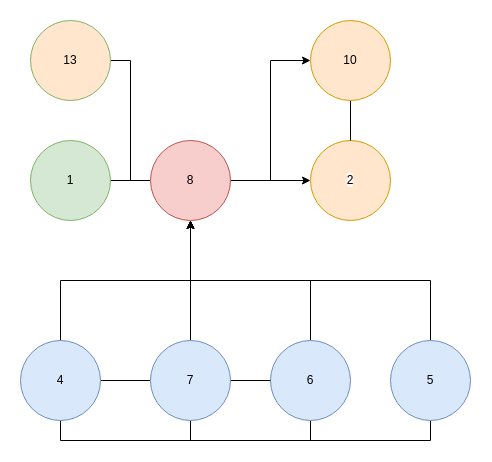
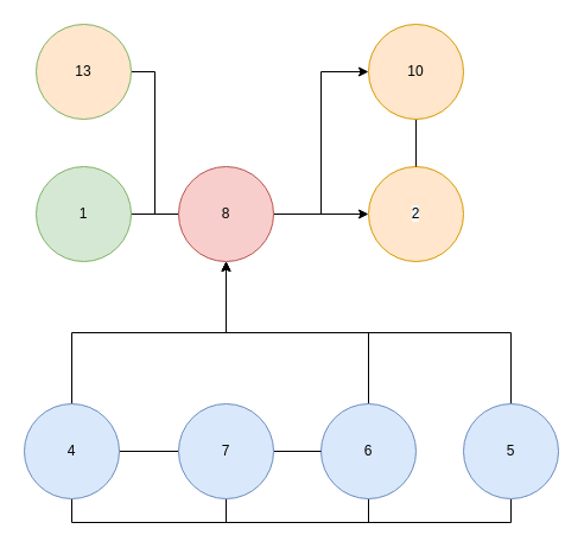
  <mxCell id="0" />
  <mxCell id="1" parent="0" />
  <mxCell id="2" style="edgeStyle=orthogonalEdgeStyle;rounded=0;orthogonalLoop=1;jettySize=auto;html=1;exitX=0;exitY=0.5;exitDx=0;exitDy=0;entryX=1;entryY=0.5;entryDx=0;entryDy=0;endArrow=none;endFill=0;" edge="1" parent="1" source="6" target="7"><mxGeometry relative="1" as="geometry" /></mxCell>
  <mxCell id="3" style="edgeStyle=orthogonalEdgeStyle;rounded=0;orthogonalLoop=1;jettySize=auto;html=1;exitX=0;exitY=0.5;exitDx=0;exitDy=0;entryX=1;entryY=0.5;entryDx=0;entryDy=0;endArrow=none;endFill=0;" edge="1" parent="1" source="6" target="24"><mxGeometry relative="1" as="geometry" /></mxCell>
  <mxCell id="4" style="edgeStyle=orthogonalEdgeStyle;rounded=0;orthogonalLoop=1;jettySize=auto;html=1;exitX=1;exitY=0.5;exitDx=0;exitDy=0;entryX=0;entryY=0.5;entryDx=0;entryDy=0;endArrow=classic;endFill=1;" edge="1" parent="1" source="6" target="8"><mxGeometry relative="1" as="geometry" /></mxCell>
  <mxCell id="5" style="edgeStyle=orthogonalEdgeStyle;rounded=0;orthogonalLoop=1;jettySize=auto;html=1;exitX=1;exitY=0.5;exitDx=0;exitDy=0;entryX=0;entryY=0.5;entryDx=0;entryDy=0;endArrow=classic;endFill=1;" edge="1" parent="1" source="6" target="23"><mxGeometry relative="1" as="geometry" /></mxCell>
  <mxCell id="6" value="8" style="ellipse;whiteSpace=wrap;html=1;fillColor=#f8cecc;strokeColor=#b85450;" vertex="1" parent="1"><mxGeometry x="150" y="140" width="80" height="80" as="geometry" /></mxCell>
  <mxCell id="7" value="1" style="ellipse;whiteSpace=wrap;html=1;fillColor=#d5e8d4;strokeColor=#82b366;" vertex="1" parent="1"><mxGeometry x="30" y="140" width="80" height="80" as="geometry" /></mxCell>
  <mxCell id="8" value="&#10;&#10;&lt;span style=&quot;color: rgb(0, 0, 0); font-family: helvetica; font-size: 12px; font-style: normal; font-weight: 400; letter-spacing: normal; text-align: center; text-indent: 0px; text-transform: none; word-spacing: 0px; background-color: rgb(248, 249, 250); display: inline; float: none;&quot;&gt;2&lt;/span&gt;&#10;&#10;" style="ellipse;whiteSpace=wrap;html=1;fillColor=#ffe6cc;strokeColor=#d79b00;" vertex="1" parent="1"><mxGeometry x="310" y="140" width="80" height="80" as="geometry" /></mxCell>
  <mxCell id="9" style="edgeStyle=orthogonalEdgeStyle;rounded=0;orthogonalLoop=1;jettySize=auto;html=1;exitX=0.5;exitY=0;exitDx=0;exitDy=0;entryX=0.5;entryY=1;entryDx=0;entryDy=0;" edge="1" parent="1" source="12" target="6"><mxGeometry relative="1" as="geometry" /></mxCell>
  <mxCell id="10" style="edgeStyle=orthogonalEdgeStyle;rounded=0;orthogonalLoop=1;jettySize=auto;html=1;exitX=0.5;exitY=1;exitDx=0;exitDy=0;entryX=0.5;entryY=1;entryDx=0;entryDy=0;endArrow=none;endFill=0;" edge="1" parent="1" source="12" target="14"><mxGeometry relative="1" as="geometry" /></mxCell>
  <mxCell id="11" style="edgeStyle=orthogonalEdgeStyle;rounded=0;orthogonalLoop=1;jettySize=auto;html=1;exitX=1;exitY=0.5;exitDx=0;exitDy=0;entryX=0;entryY=0.5;entryDx=0;entryDy=0;endArrow=none;endFill=0;" edge="1" parent="1" source="12" target="21"><mxGeometry relative="1" as="geometry" /></mxCell>
  <mxCell id="12" value="4&lt;span style=&quot;color: rgba(0 , 0 , 0 , 0) ; font-family: monospace ; font-size: 0px&quot;&gt;%3CmxGraphModel%3E%3Croot%3E%3CmxCell%20id%3D%220%22%2F%3E%3CmxCell%20id%3D%221%22%20parent%3D%220%22%2F%3E%3CmxCell%20id%3D%222%22%20value%3D%22%26%2310%3B%26%2310%3B%26lt%3Bspan%20style%3D%26quot%3Bcolor%3A%20rgb(0%2C%200%2C%200)%3B%20font-family%3A%20helvetica%3B%20font-size%3A%2012px%3B%20font-style%3A%20normal%3B%20font-weight%3A%20400%3B%20letter-spacing%3A%20normal%3B%20text-align%3A%20center%3B%20text-indent%3A%200px%3B%20text-transform%3A%20none%3B%20word-spacing%3A%200px%3B%20background-color%3A%20rgb(248%2C%20249%2C%20250)%3B%20display%3A%20inline%3B%20float%3A%20none%3B%26quot%3B%26gt%3B2%26lt%3B%2Fspan%26gt%3B%26%2310%3B%26%2310%3B%22%20style%3D%22ellipse%3BwhiteSpace%3Dwrap%3Bhtml%3D1%3B%22%20vertex%3D%221%22%20parent%3D%221%22%3E%3CmxGeometry%20x%3D%22260%22%20y%3D%22130%22%20width%3D%2280%22%20height%3D%2280%22%20as%3D%22geometry%22%2F%3E%3C%2FmxCell%3E%3C%2Froot%3E%3C%2FmxGraphModel%3E&lt;/span&gt;" style="ellipse;whiteSpace=wrap;html=1;fillColor=#dae8fc;strokeColor=#6c8ebf;" vertex="1" parent="1"><mxGeometry x="20" y="340" width="80" height="80" as="geometry" /></mxCell>
  <mxCell id="13" style="edgeStyle=orthogonalEdgeStyle;rounded=0;orthogonalLoop=1;jettySize=auto;html=1;exitX=0.5;exitY=0;exitDx=0;exitDy=0;entryX=0.5;entryY=1;entryDx=0;entryDy=0;" edge="1" parent="1" source="14" target="6"><mxGeometry relative="1" as="geometry" /></mxCell>
  <mxCell id="14" value="5" style="ellipse;whiteSpace=wrap;html=1;fillColor=#dae8fc;strokeColor=#6c8ebf;" vertex="1" parent="1"><mxGeometry x="390" y="340" width="80" height="80" as="geometry" /></mxCell>
  <mxCell id="15" style="edgeStyle=orthogonalEdgeStyle;rounded=0;orthogonalLoop=1;jettySize=auto;html=1;exitX=0.5;exitY=0;exitDx=0;exitDy=0;entryX=0.5;entryY=1;entryDx=0;entryDy=0;" edge="1" parent="1" source="17" target="6"><mxGeometry relative="1" as="geometry" /></mxCell>
  <mxCell id="16" style="edgeStyle=orthogonalEdgeStyle;rounded=0;orthogonalLoop=1;jettySize=auto;html=1;exitX=0.5;exitY=1;exitDx=0;exitDy=0;endArrow=none;endFill=0;" edge="1" parent="1" source="17"><mxGeometry relative="1" as="geometry"><mxPoint x="310" y="440" as="targetPoint" /></mxGeometry></mxCell>
  <mxCell id="17" value="6" style="ellipse;whiteSpace=wrap;html=1;fillColor=#dae8fc;strokeColor=#6c8ebf;" vertex="1" parent="1"><mxGeometry x="270" y="340" width="80" height="80" as="geometry" /></mxCell>
- <mxCell id="18" style="edgeStyle=orthogonalEdgeStyle;rounded=0;orthogonalLoop=1;jettySize=auto;html=1;exitX=0.5;exitY=0;exitDx=0;exitDy=0;entryX=0.5;entryY=1;entryDx=0;entryDy=0;" edge="1" parent="1" source="21" target="6"><mxGeometry relative="1" as="geometry" /></mxCell>
  <mxCell id="19" style="edgeStyle=orthogonalEdgeStyle;rounded=0;orthogonalLoop=1;jettySize=auto;html=1;exitX=0.5;exitY=1;exitDx=0;exitDy=0;endArrow=none;endFill=0;" edge="1" parent="1" source="21"><mxGeometry relative="1" as="geometry"><mxPoint x="190" y="440" as="targetPoint" /></mxGeometry></mxCell>
  <mxCell id="20" style="edgeStyle=orthogonalEdgeStyle;rounded=0;orthogonalLoop=1;jettySize=auto;html=1;exitX=1;exitY=0.5;exitDx=0;exitDy=0;entryX=0;entryY=0.5;entryDx=0;entryDy=0;endArrow=none;endFill=0;" edge="1" parent="1" source="21" target="17"><mxGeometry relative="1" as="geometry" /></mxCell>
  <mxCell id="21" value="7" style="ellipse;whiteSpace=wrap;html=1;fillColor=#dae8fc;strokeColor=#6c8ebf;" vertex="1" parent="1"><mxGeometry x="150" y="340" width="80" height="80" as="geometry" /></mxCell>
  <mxCell id="22" style="edgeStyle=orthogonalEdgeStyle;rounded=0;orthogonalLoop=1;jettySize=auto;html=1;exitX=0.5;exitY=1;exitDx=0;exitDy=0;entryX=0.5;entryY=0;entryDx=0;entryDy=0;endArrow=none;endFill=0;" edge="1" parent="1" source="23" target="8"><mxGeometry relative="1" as="geometry" /></mxCell>
  <mxCell id="23" value="10" style="ellipse;whiteSpace=wrap;html=1;fillColor=#ffe6cc;strokeColor=#d79b00;" vertex="1" parent="1"><mxGeometry x="310" y="20" width="80" height="80" as="geometry" /></mxCell>
  <mxCell id="24" value="13" style="ellipse;whiteSpace=wrap;html=1;fillColor=#ffe6cc;strokeColor=#82b366;" vertex="1" parent="1"><mxGeometry x="30" y="20" width="80" height="80" as="geometry" /></mxCell>
